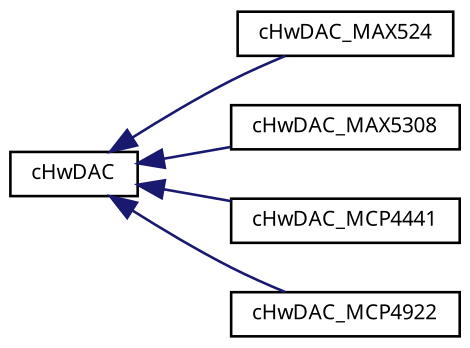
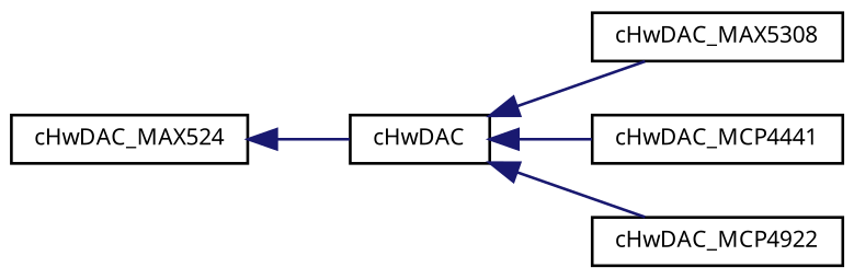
  digraph {
    rankdir=LR
    node [color=black fillcolor=white fontname=Sans fontsize=8 shape=record style=filled]
    edge [color=midnightblue dir=back fontname=Sans fontsize=8 labelfontname=Sans labelfontsize=8 style=solid]
    n1 [height=0.2 label=cHwDAC width=0.4]
    n2 [height=0.2 label=cHwDAC_MAX524 width=0.4]
    n3 [height=0.2 label=cHwDAC_MAX5308 width=0.4]
    n4 [height=0.2 label=cHwDAC_MCP4441 width=0.4]
    n5 [height=0.2 label=cHwDAC_MCP4922 width=0.4]
-   n1 -> n2
+   n2 -> n1
    n1 -> n3
    n1 -> n4
    n1 -> n5
  }
